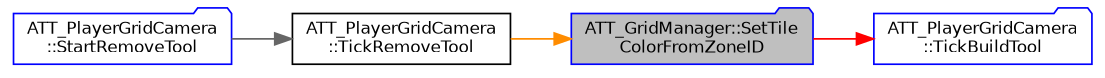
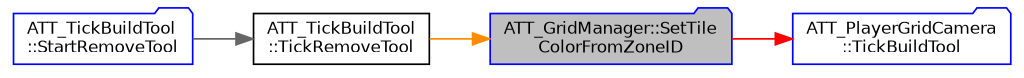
  digraph {
    rankdir=RL
    node [color=blue fillcolor=white fontname=Helvetica fontsize=10 shape=folder style=filled]
    edge [dir=back fontname=Helvetica fontsize=10 labelfontname=Helvetica labelfontsize=10 style=solid]
    n1 [fillcolor=grey75 fontcolor=black height=0.2 label="ATT_GridManager::SetTile\lColorFromZoneID" width=0.4]
-   n2 [color=black height=0.2 label="ATT_PlayerGridCamera\l::TickRemoveTool" shape=box width=0.4]
+   n2 [color=black height=0.2 label="ATT_TickBuildTool\l::TickRemoveTool" shape=box width=0.4]
    n3 [height=0.2 label="ATT_PlayerGridCamera\l::TickBuildTool" width=0.4]
-   n4 [height=0.2 label="ATT_PlayerGridCamera\l::StartRemoveTool" width=0.4]
+   n4 [height=0.2 label="ATT_TickBuildTool\l::StartRemoveTool" width=0.4]
    n1 -> n2 [color=darkorange]
    n2 -> n4 [color=gray40]
    n3 -> n1 [color=red]
  }
